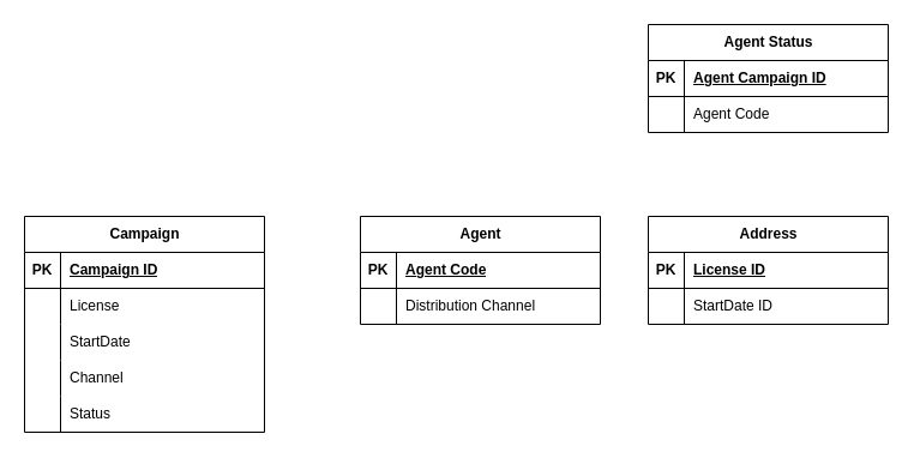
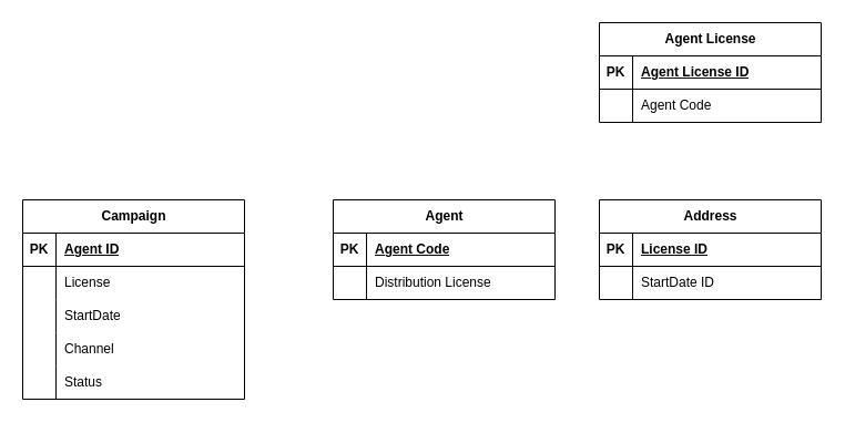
  <mxCell id="0" />
  <mxCell id="1" parent="0" />
  <mxCell id="2" value="Agent" style="shape=table;startSize=30;container=1;collapsible=1;childLayout=tableLayout;fixedRows=1;rowLines=0;fontStyle=1;align=center;resizeLast=1;html=1;" vertex="1" parent="1"><mxGeometry x="300" y="180" width="200" height="90" as="geometry"><mxRectangle x="320" y="160" width="70" height="30" as="alternateBounds" /></mxGeometry></mxCell>
  <mxCell id="3" value="" style="shape=tableRow;horizontal=0;startSize=0;swimlaneHead=0;swimlaneBody=0;fillColor=none;collapsible=0;dropTarget=0;points=[[0,0.5],[1,0.5]];portConstraint=eastwest;top=0;left=0;right=0;bottom=1;" vertex="1" parent="2"><mxGeometry y="30" width="200" height="30" as="geometry" /></mxCell>
  <mxCell id="4" value="PK" style="shape=partialRectangle;connectable=0;fillColor=none;top=0;left=0;bottom=0;right=0;fontStyle=1;overflow=hidden;whiteSpace=wrap;html=1;" vertex="1" parent="3"><mxGeometry width="30" height="30" as="geometry"><mxRectangle width="30" height="30" as="alternateBounds" /></mxGeometry></mxCell>
  <mxCell id="5" value="Agent Code" style="shape=partialRectangle;connectable=0;fillColor=none;top=0;left=0;bottom=0;right=0;align=left;spacingLeft=6;fontStyle=5;overflow=hidden;whiteSpace=wrap;html=1;" vertex="1" parent="3"><mxGeometry x="30" width="170" height="30" as="geometry"><mxRectangle width="170" height="30" as="alternateBounds" /></mxGeometry></mxCell>
  <mxCell id="6" value="" style="shape=tableRow;horizontal=0;startSize=0;swimlaneHead=0;swimlaneBody=0;fillColor=none;collapsible=0;dropTarget=0;points=[[0,0.5],[1,0.5]];portConstraint=eastwest;top=0;left=0;right=0;bottom=0;" vertex="1" parent="2"><mxGeometry y="60" width="200" height="30" as="geometry" /></mxCell>
  <mxCell id="7" value="" style="shape=partialRectangle;connectable=0;fillColor=none;top=0;left=0;bottom=0;right=0;editable=1;overflow=hidden;whiteSpace=wrap;html=1;" vertex="1" parent="6"><mxGeometry width="30" height="30" as="geometry"><mxRectangle width="30" height="30" as="alternateBounds" /></mxGeometry></mxCell>
- <mxCell id="8" value="Distribution Channel" style="shape=partialRectangle;connectable=0;fillColor=none;top=0;left=0;bottom=0;right=0;align=left;spacingLeft=6;overflow=hidden;whiteSpace=wrap;html=1;" vertex="1" parent="6"><mxGeometry x="30" width="170" height="30" as="geometry"><mxRectangle width="170" height="30" as="alternateBounds" /></mxGeometry></mxCell>
+ <mxCell id="8" value="Distribution License" style="shape=partialRectangle;connectable=0;fillColor=none;top=0;left=0;bottom=0;right=0;align=left;spacingLeft=6;overflow=hidden;whiteSpace=wrap;html=1;" vertex="1" parent="6"><mxGeometry x="30" width="170" height="30" as="geometry"><mxRectangle width="170" height="30" as="alternateBounds" /></mxGeometry></mxCell>
  <mxCell id="9" value="Address" style="shape=table;startSize=30;container=1;collapsible=1;childLayout=tableLayout;fixedRows=1;rowLines=0;fontStyle=1;align=center;resizeLast=1;html=1;" vertex="1" parent="1"><mxGeometry x="540" y="180" width="200" height="90" as="geometry"><mxRectangle x="320" y="160" width="70" height="30" as="alternateBounds" /></mxGeometry></mxCell>
  <mxCell id="10" value="" style="shape=tableRow;horizontal=0;startSize=0;swimlaneHead=0;swimlaneBody=0;fillColor=none;collapsible=0;dropTarget=0;points=[[0,0.5],[1,0.5]];portConstraint=eastwest;top=0;left=0;right=0;bottom=1;" vertex="1" parent="9"><mxGeometry y="30" width="200" height="30" as="geometry" /></mxCell>
  <mxCell id="11" value="PK" style="shape=partialRectangle;connectable=0;fillColor=none;top=0;left=0;bottom=0;right=0;fontStyle=1;overflow=hidden;whiteSpace=wrap;html=1;" vertex="1" parent="10"><mxGeometry width="30" height="30" as="geometry"><mxRectangle width="30" height="30" as="alternateBounds" /></mxGeometry></mxCell>
  <mxCell id="12" value="License ID" style="shape=partialRectangle;connectable=0;fillColor=none;top=0;left=0;bottom=0;right=0;align=left;spacingLeft=6;fontStyle=5;overflow=hidden;whiteSpace=wrap;html=1;" vertex="1" parent="10"><mxGeometry x="30" width="170" height="30" as="geometry"><mxRectangle width="170" height="30" as="alternateBounds" /></mxGeometry></mxCell>
  <mxCell id="13" value="" style="shape=tableRow;horizontal=0;startSize=0;swimlaneHead=0;swimlaneBody=0;fillColor=none;collapsible=0;dropTarget=0;points=[[0,0.5],[1,0.5]];portConstraint=eastwest;top=0;left=0;right=0;bottom=0;" vertex="1" parent="9"><mxGeometry y="60" width="200" height="30" as="geometry" /></mxCell>
  <mxCell id="14" value="" style="shape=partialRectangle;connectable=0;fillColor=none;top=0;left=0;bottom=0;right=0;editable=1;overflow=hidden;whiteSpace=wrap;html=1;" vertex="1" parent="13"><mxGeometry width="30" height="30" as="geometry"><mxRectangle width="30" height="30" as="alternateBounds" /></mxGeometry></mxCell>
  <mxCell id="15" value="StartDate ID" style="shape=partialRectangle;connectable=0;fillColor=none;top=0;left=0;bottom=0;right=0;align=left;spacingLeft=6;overflow=hidden;whiteSpace=wrap;html=1;" vertex="1" parent="13"><mxGeometry x="30" width="170" height="30" as="geometry"><mxRectangle width="170" height="30" as="alternateBounds" /></mxGeometry></mxCell>
- <mxCell id="16" value="Agent Status" style="shape=table;startSize=30;container=1;collapsible=1;childLayout=tableLayout;fixedRows=1;rowLines=0;fontStyle=1;align=center;resizeLast=1;html=1;" vertex="1" parent="1"><mxGeometry x="540" width="200" height="90" as="geometry" y="20"><mxRectangle x="320" y="160" width="70" height="30" as="alternateBounds" /></mxGeometry></mxCell>
+ <mxCell id="16" value="Agent License" style="shape=table;startSize=30;container=1;collapsible=1;childLayout=tableLayout;fixedRows=1;rowLines=0;fontStyle=1;align=center;resizeLast=1;html=1;" vertex="1" parent="1"><mxGeometry x="540" width="200" height="90" as="geometry" y="20"><mxRectangle x="320" y="160" width="70" height="30" as="alternateBounds" /></mxGeometry></mxCell>
  <mxCell id="17" value="" style="shape=tableRow;horizontal=0;startSize=0;swimlaneHead=0;swimlaneBody=0;fillColor=none;collapsible=0;dropTarget=0;points=[[0,0.5],[1,0.5]];portConstraint=eastwest;top=0;left=0;right=0;bottom=1;" vertex="1" parent="16"><mxGeometry y="30" width="200" height="30" as="geometry" /></mxCell>
  <mxCell id="18" value="PK" style="shape=partialRectangle;connectable=0;fillColor=none;top=0;left=0;bottom=0;right=0;fontStyle=1;overflow=hidden;whiteSpace=wrap;html=1;" vertex="1" parent="17"><mxGeometry width="30" height="30" as="geometry"><mxRectangle width="30" height="30" as="alternateBounds" /></mxGeometry></mxCell>
- <mxCell id="19" value="Agent Campaign ID" style="shape=partialRectangle;connectable=0;fillColor=none;top=0;left=0;bottom=0;right=0;align=left;spacingLeft=6;fontStyle=5;overflow=hidden;whiteSpace=wrap;html=1;" vertex="1" parent="17"><mxGeometry x="30" width="170" height="30" as="geometry"><mxRectangle width="170" height="30" as="alternateBounds" /></mxGeometry></mxCell>
+ <mxCell id="19" value="Agent License ID" style="shape=partialRectangle;connectable=0;fillColor=none;top=0;left=0;bottom=0;right=0;align=left;spacingLeft=6;fontStyle=5;overflow=hidden;whiteSpace=wrap;html=1;" vertex="1" parent="17"><mxGeometry x="30" width="170" height="30" as="geometry"><mxRectangle width="170" height="30" as="alternateBounds" /></mxGeometry></mxCell>
  <mxCell id="20" value="" style="shape=tableRow;horizontal=0;startSize=0;swimlaneHead=0;swimlaneBody=0;fillColor=none;collapsible=0;dropTarget=0;points=[[0,0.5],[1,0.5]];portConstraint=eastwest;top=0;left=0;right=0;bottom=0;" vertex="1" parent="16"><mxGeometry y="60" width="200" height="30" as="geometry" /></mxCell>
  <mxCell id="21" value="" style="shape=partialRectangle;connectable=0;fillColor=none;top=0;left=0;bottom=0;right=0;editable=1;overflow=hidden;whiteSpace=wrap;html=1;" vertex="1" parent="20"><mxGeometry width="30" height="30" as="geometry"><mxRectangle width="30" height="30" as="alternateBounds" /></mxGeometry></mxCell>
  <mxCell id="22" value="Agent Code" style="shape=partialRectangle;connectable=0;fillColor=none;top=0;left=0;bottom=0;right=0;align=left;spacingLeft=6;overflow=hidden;whiteSpace=wrap;html=1;" vertex="1" parent="20"><mxGeometry x="30" width="170" height="30" as="geometry"><mxRectangle width="170" height="30" as="alternateBounds" /></mxGeometry></mxCell>
  <mxCell id="23" value="Campaign" style="shape=table;startSize=30;container=1;collapsible=1;childLayout=tableLayout;fixedRows=1;rowLines=0;fontStyle=1;align=center;resizeLast=1;html=1;" vertex="1" parent="1"><mxGeometry y="180" width="200" height="180" as="geometry" x="20"><mxRectangle x="320" y="160" width="70" height="30" as="alternateBounds" /></mxGeometry></mxCell>
  <mxCell id="24" value="" style="shape=tableRow;horizontal=0;startSize=0;swimlaneHead=0;swimlaneBody=0;fillColor=none;collapsible=0;dropTarget=0;points=[[0,0.5],[1,0.5]];portConstraint=eastwest;top=0;left=0;right=0;bottom=1;" vertex="1" parent="23"><mxGeometry y="30" width="200" height="30" as="geometry" /></mxCell>
  <mxCell id="25" value="PK" style="shape=partialRectangle;connectable=0;fillColor=none;top=0;left=0;bottom=0;right=0;fontStyle=1;overflow=hidden;whiteSpace=wrap;html=1;" vertex="1" parent="24"><mxGeometry width="30" height="30" as="geometry"><mxRectangle width="30" height="30" as="alternateBounds" /></mxGeometry></mxCell>
- <mxCell id="26" value="Campaign ID" style="shape=partialRectangle;connectable=0;fillColor=none;top=0;left=0;bottom=0;right=0;align=left;spacingLeft=6;fontStyle=5;overflow=hidden;whiteSpace=wrap;html=1;" vertex="1" parent="24"><mxGeometry x="30" width="170" height="30" as="geometry"><mxRectangle width="170" height="30" as="alternateBounds" /></mxGeometry></mxCell>
+ <mxCell id="26" value="Agent ID" style="shape=partialRectangle;connectable=0;fillColor=none;top=0;left=0;bottom=0;right=0;align=left;spacingLeft=6;fontStyle=5;overflow=hidden;whiteSpace=wrap;html=1;" vertex="1" parent="24"><mxGeometry x="30" width="170" height="30" as="geometry"><mxRectangle width="170" height="30" as="alternateBounds" /></mxGeometry></mxCell>
  <mxCell id="27" value="" style="shape=tableRow;horizontal=0;startSize=0;swimlaneHead=0;swimlaneBody=0;fillColor=none;collapsible=0;dropTarget=0;points=[[0,0.5],[1,0.5]];portConstraint=eastwest;top=0;left=0;right=0;bottom=0;" vertex="1" parent="23"><mxGeometry y="60" width="200" height="30" as="geometry" /></mxCell>
  <mxCell id="28" value="" style="shape=partialRectangle;connectable=0;fillColor=none;top=0;left=0;bottom=0;right=0;editable=1;overflow=hidden;whiteSpace=wrap;html=1;" vertex="1" parent="27"><mxGeometry width="30" height="30" as="geometry"><mxRectangle width="30" height="30" as="alternateBounds" /></mxGeometry></mxCell>
  <mxCell id="29" value="License" style="shape=partialRectangle;connectable=0;fillColor=none;top=0;left=0;bottom=0;right=0;align=left;spacingLeft=6;overflow=hidden;whiteSpace=wrap;html=1;" vertex="1" parent="27"><mxGeometry x="30" width="170" height="30" as="geometry"><mxRectangle width="170" height="30" as="alternateBounds" /></mxGeometry></mxCell>
  <mxCell id="30" value="" style="shape=tableRow;horizontal=0;startSize=0;swimlaneHead=0;swimlaneBody=0;fillColor=none;collapsible=0;dropTarget=0;points=[[0,0.5],[1,0.5]];portConstraint=eastwest;top=0;left=0;right=0;bottom=0;" vertex="1" parent="23"><mxGeometry y="90" width="200" height="30" as="geometry" /></mxCell>
  <mxCell id="31" value="" style="shape=partialRectangle;connectable=0;fillColor=none;top=0;left=0;bottom=0;right=0;editable=1;overflow=hidden;whiteSpace=wrap;html=1;" vertex="1" parent="30"><mxGeometry width="30" height="30" as="geometry"><mxRectangle width="30" height="30" as="alternateBounds" /></mxGeometry></mxCell>
  <mxCell id="32" value="StartDate" style="shape=partialRectangle;connectable=0;fillColor=none;top=0;left=0;bottom=0;right=0;align=left;spacingLeft=6;overflow=hidden;whiteSpace=wrap;html=1;" vertex="1" parent="30"><mxGeometry x="30" width="170" height="30" as="geometry"><mxRectangle width="170" height="30" as="alternateBounds" /></mxGeometry></mxCell>
  <mxCell id="33" value="" style="shape=tableRow;horizontal=0;startSize=0;swimlaneHead=0;swimlaneBody=0;fillColor=none;collapsible=0;dropTarget=0;points=[[0,0.5],[1,0.5]];portConstraint=eastwest;top=0;left=0;right=0;bottom=0;" vertex="1" parent="23"><mxGeometry y="120" width="200" height="30" as="geometry" /></mxCell>
  <mxCell id="34" value="" style="shape=partialRectangle;connectable=0;fillColor=none;top=0;left=0;bottom=0;right=0;editable=1;overflow=hidden;whiteSpace=wrap;html=1;" vertex="1" parent="33"><mxGeometry width="30" height="30" as="geometry"><mxRectangle width="30" height="30" as="alternateBounds" /></mxGeometry></mxCell>
  <mxCell id="35" value="Channel" style="shape=partialRectangle;connectable=0;fillColor=none;top=0;left=0;bottom=0;right=0;align=left;spacingLeft=6;overflow=hidden;whiteSpace=wrap;html=1;" vertex="1" parent="33"><mxGeometry x="30" width="170" height="30" as="geometry"><mxRectangle width="170" height="30" as="alternateBounds" /></mxGeometry></mxCell>
  <mxCell id="36" value="" style="shape=tableRow;horizontal=0;startSize=0;swimlaneHead=0;swimlaneBody=0;fillColor=none;collapsible=0;dropTarget=0;points=[[0,0.5],[1,0.5]];portConstraint=eastwest;top=0;left=0;right=0;bottom=0;" vertex="1" parent="23"><mxGeometry y="150" width="200" height="30" as="geometry" /></mxCell>
  <mxCell id="37" value="" style="shape=partialRectangle;connectable=0;fillColor=none;top=0;left=0;bottom=0;right=0;editable=1;overflow=hidden;whiteSpace=wrap;html=1;" vertex="1" parent="36"><mxGeometry width="30" height="30" as="geometry"><mxRectangle width="30" height="30" as="alternateBounds" /></mxGeometry></mxCell>
  <mxCell id="38" value="Status" style="shape=partialRectangle;connectable=0;fillColor=none;top=0;left=0;bottom=0;right=0;align=left;spacingLeft=6;overflow=hidden;whiteSpace=wrap;html=1;" vertex="1" parent="36"><mxGeometry x="30" width="170" height="30" as="geometry"><mxRectangle width="170" height="30" as="alternateBounds" /></mxGeometry></mxCell>
